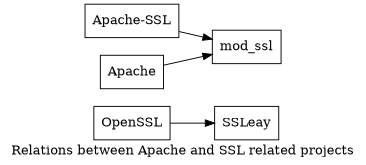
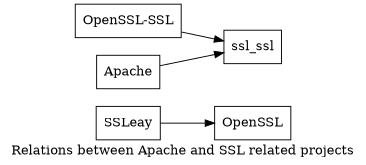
  digraph {
    label="Relations between Apache and SSL related projects"
    rankdir=LR
    node [shape=record]
    SSLeay
    OpenSSL
-   "Apache-SSL"
-   mod_ssl
+   "Apache-SSL" [label="OpenSSL-SSL"]
+   mod_ssl [label=ssl_ssl]
    Apache
-   OpenSSL -> SSLeay
+   SSLeay -> OpenSSL
    "Apache-SSL" -> mod_ssl
    Apache -> mod_ssl
  }
